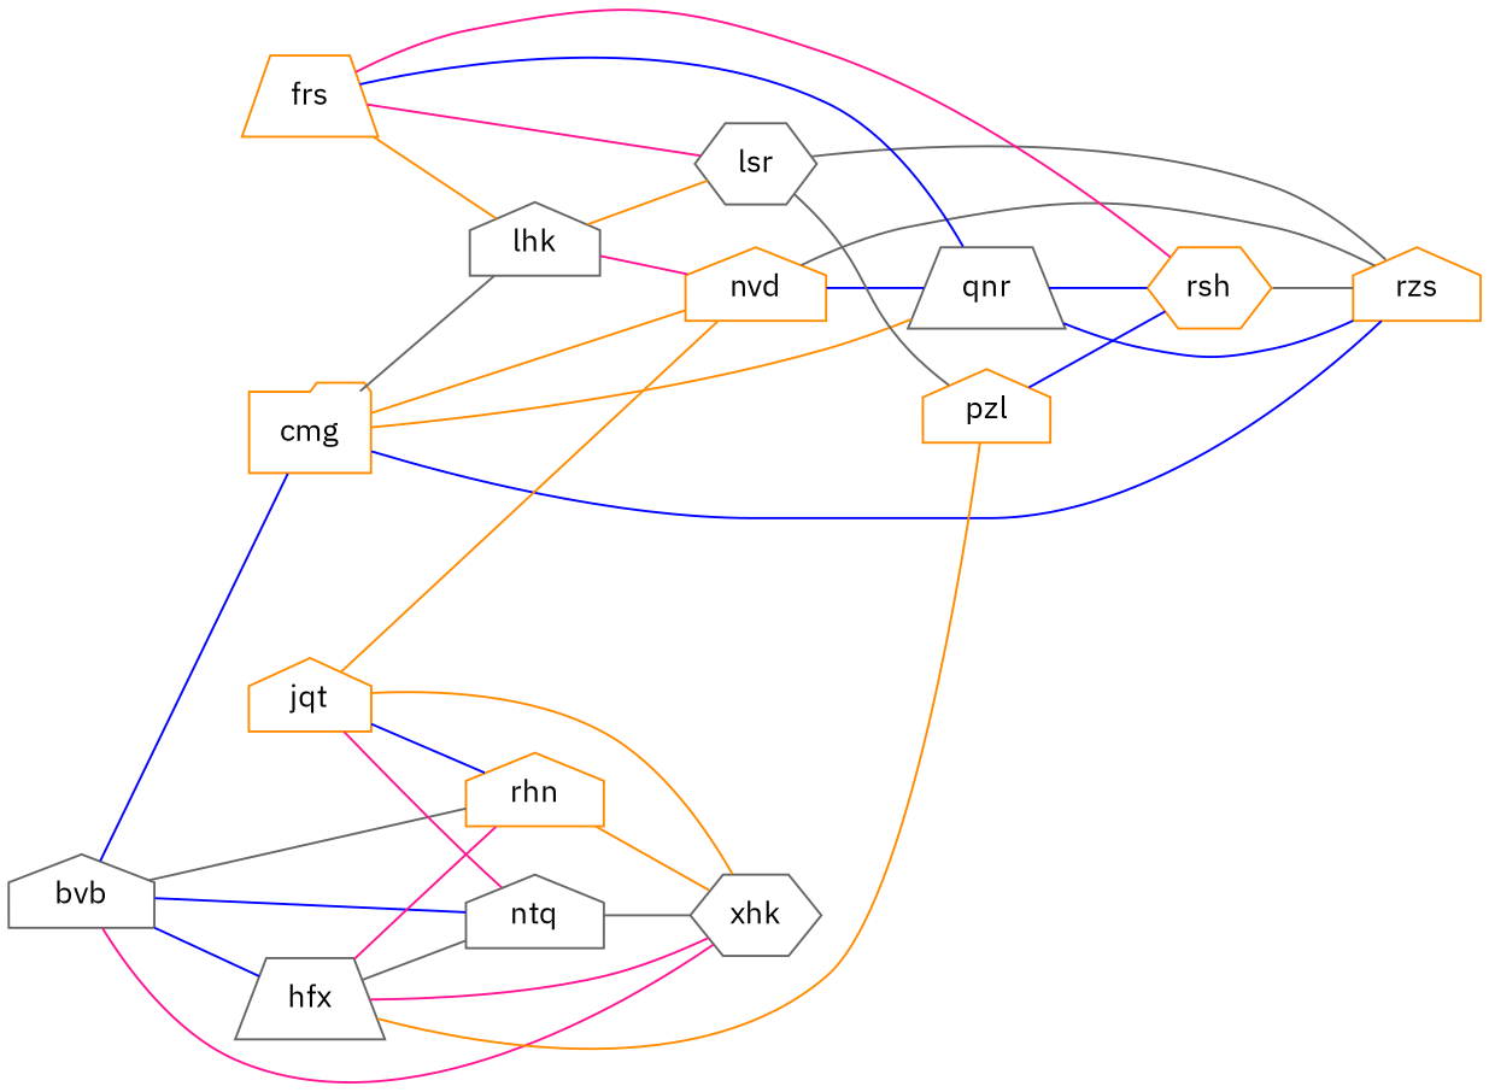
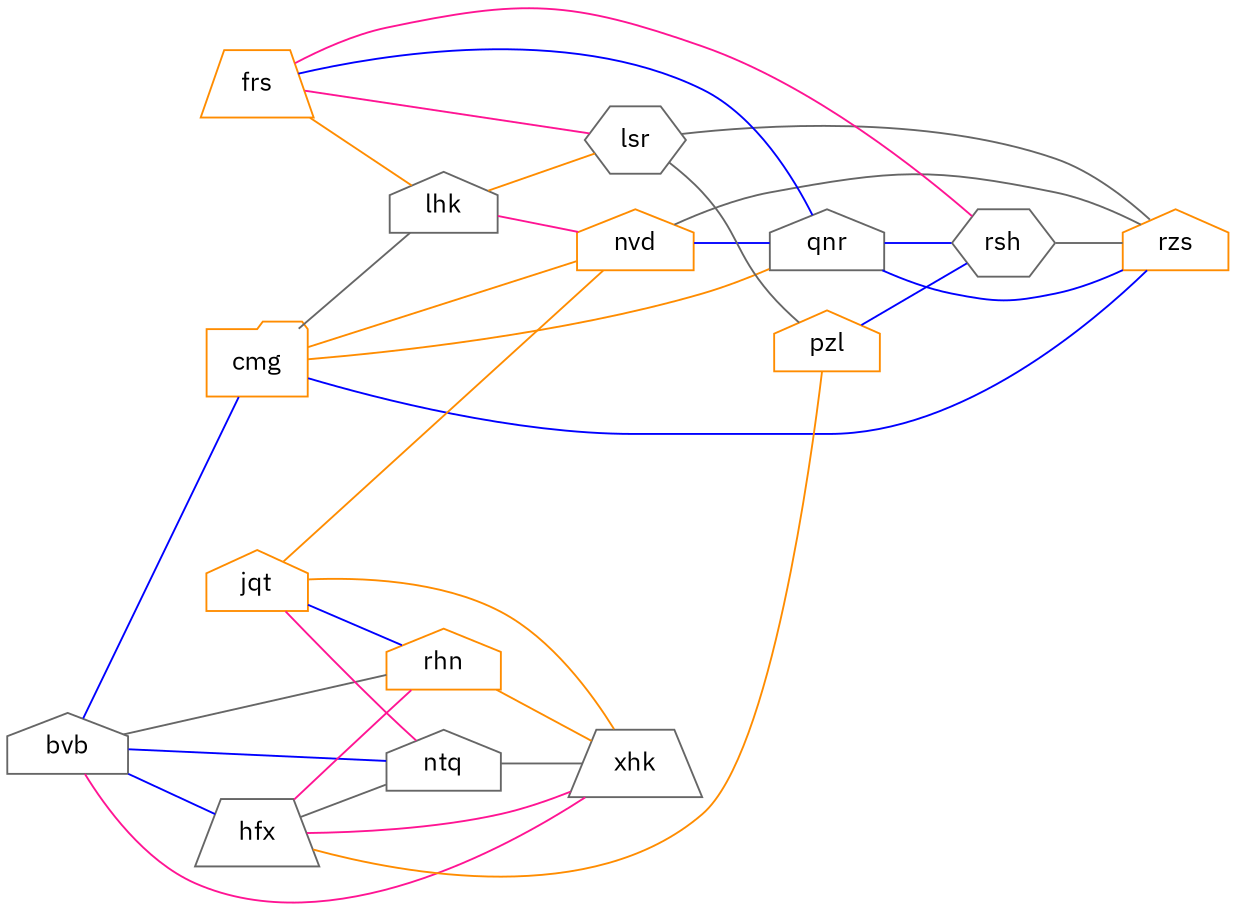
  strict graph {
    fontname="IBM Plex Sans"
    rankdir=LR
    node [color=gray40 fontname="IBM Plex Sans" shape=house]
    edge [color=blue fontname="IBM Plex Sans"]
    bvb
    cmg [color=darkorange shape=folder]
    hfx [shape=trapezium]
    ntq
    rhn [color=darkorange]
-   xhk [shape=hexagon]
+   xhk [shape=trapezium]
    lhk
    nvd [color=darkorange]
-   qnr [shape=trapezium]
+   qnr
    rzs [color=darkorange]
    pzl [color=darkorange]
    lsr [shape=hexagon]
-   rsh [color=darkorange shape=hexagon]
+   rsh [shape=hexagon]
    frs [color=darkorange shape=trapezium]
    jqt [color=darkorange]
    bvb -- cmg
    bvb -- hfx
    bvb -- ntq
    bvb -- rhn [color=gray40]
    bvb -- xhk [color=deeppink]
    cmg -- lhk [color=gray40]
    cmg -- nvd [color=darkorange]
    cmg -- qnr [color=darkorange]
    cmg -- rzs
    hfx -- ntq [color=gray40]
    hfx -- rhn [color=deeppink]
    hfx -- xhk [color=deeppink]
    hfx -- pzl [color=darkorange]
    ntq -- xhk [color=gray40]
    rhn -- xhk [color=darkorange]
    lhk -- nvd [color=deeppink]
    lhk -- lsr [color=darkorange]
    nvd -- qnr
    nvd -- rzs [color=gray40]
    qnr -- rzs
    qnr -- rsh
    pzl -- rsh
    lsr -- rzs [color=gray40]
    lsr -- pzl [color=gray40]
    rsh -- rzs [color=gray40]
    frs -- lhk [color=darkorange]
    frs -- qnr
    frs -- lsr [color=deeppink]
    frs -- rsh [color=deeppink]
    jqt -- ntq [color=deeppink]
    jqt -- rhn
    jqt -- xhk [color=darkorange]
    jqt -- nvd [color=darkorange]
  }
